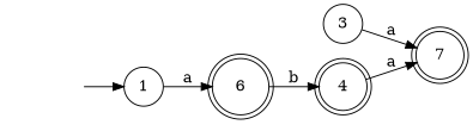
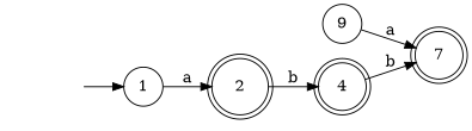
  digraph {
    compound=true
    rankdir=LR
    node [shape=doublecircle]
-   2 [label=6]
+   2
    4
    n3 [label=7]
    begin [shape=circle style=invis]
    1 [shape=circle]
-   3 [shape=circle]
+   3 [shape=circle label=9]
    2 -> 4 [label=b]
-   4 -> n3 [label=a]
+   4 -> n3 [label=b]
    begin -> 1
    1 -> 2 [label=a]
    3 -> n3 [label=a]
  }
